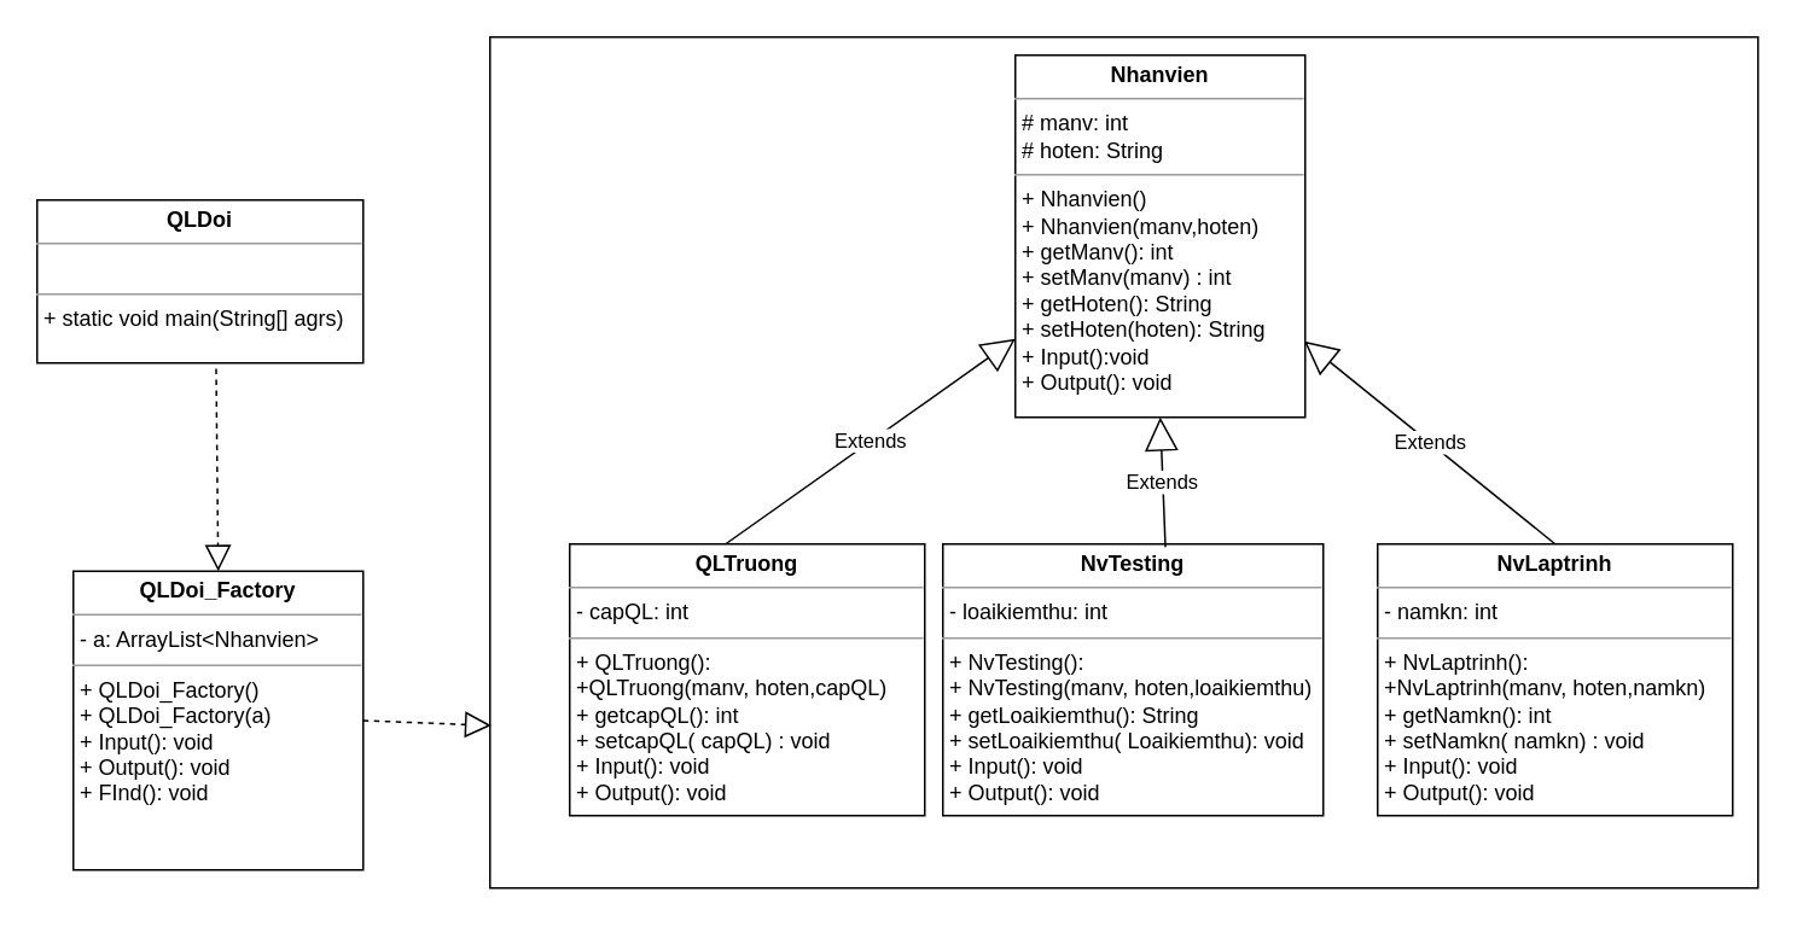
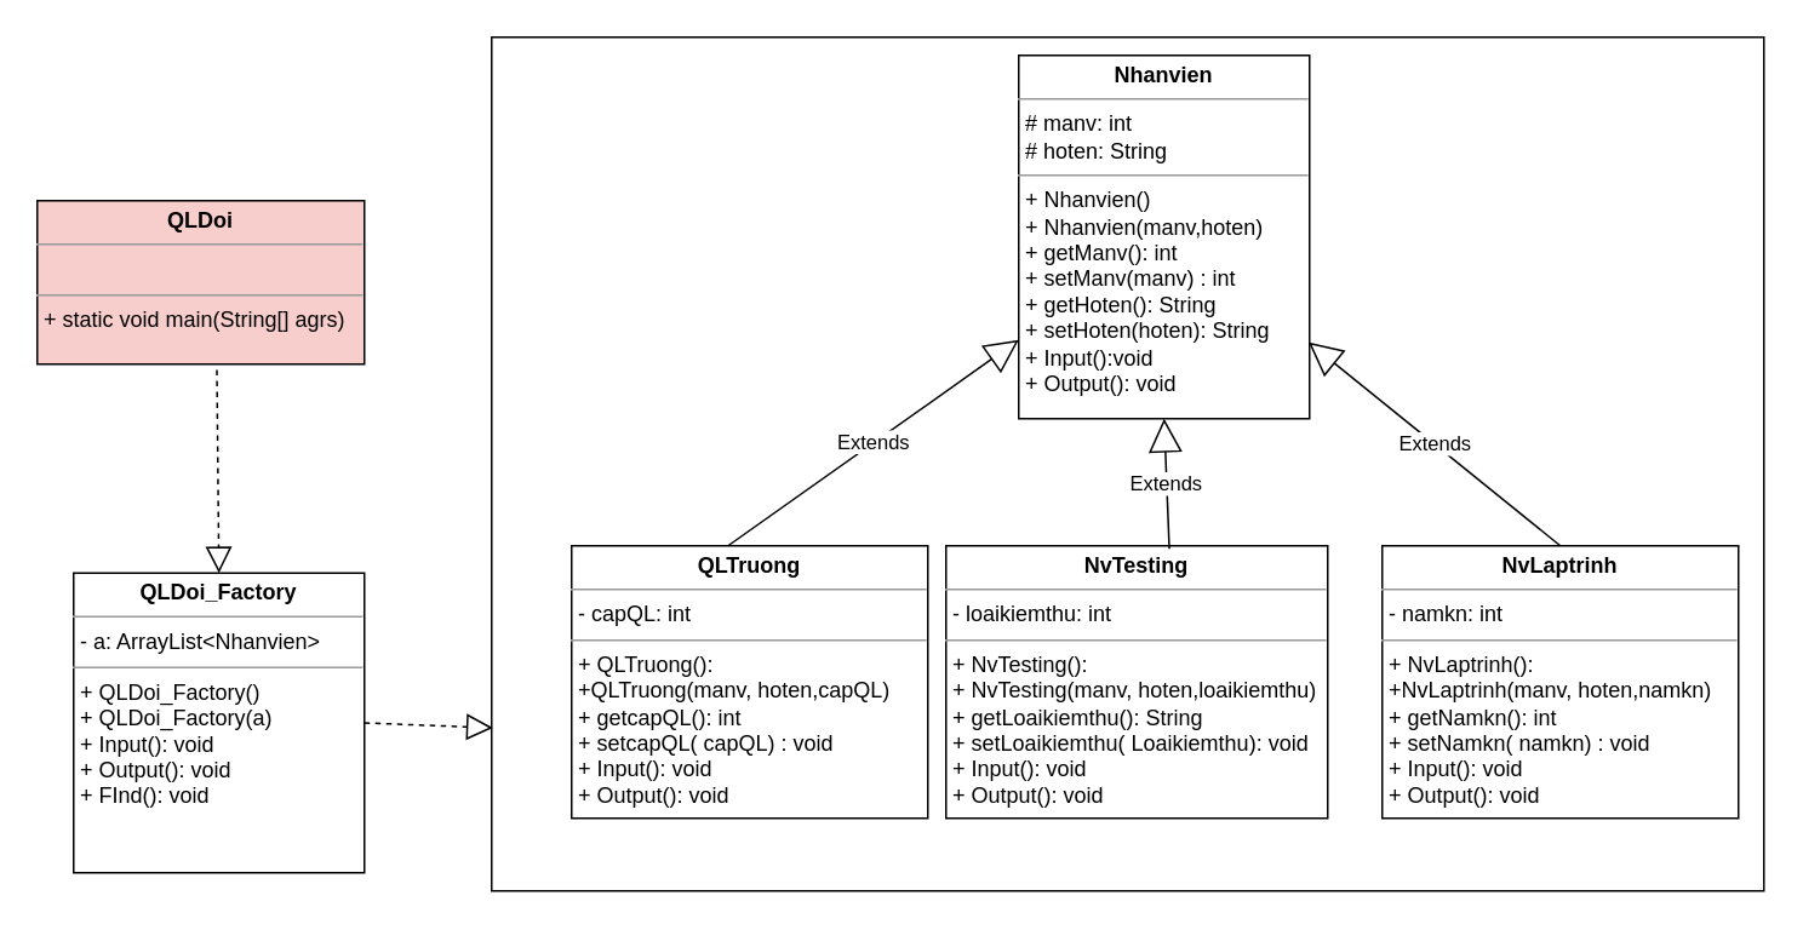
  <mxCell id="0" />
  <mxCell id="1" parent="0" />
  <mxCell id="2" value="" style="html=1;whiteSpace=wrap;" vertex="1" parent="1"><mxGeometry x="270" y="20" width="700" height="470" as="geometry" /></mxCell>
  <mxCell id="3" value="&lt;p style=&quot;margin:0px;margin-top:4px;text-align:center;&quot;&gt;&lt;b&gt;Nhanvien&lt;/b&gt;&lt;/p&gt;&lt;hr size=&quot;1&quot;&gt;&lt;p style=&quot;margin:0px;margin-left:4px;&quot;&gt;# manv: int&amp;nbsp;&lt;/p&gt;&lt;p style=&quot;margin:0px;margin-left:4px;&quot;&gt;# hoten: String&amp;nbsp;&lt;/p&gt;&lt;hr size=&quot;1&quot;&gt;&lt;p style=&quot;margin:0px;margin-left:4px;&quot;&gt;+ Nhanvien()&lt;/p&gt;&lt;p style=&quot;margin:0px;margin-left:4px;&quot;&gt;+ Nhanvien(manv,hoten)&lt;/p&gt;&lt;p style=&quot;margin:0px;margin-left:4px;&quot;&gt;+ getManv(): int&amp;nbsp;&lt;/p&gt;&lt;p style=&quot;margin:0px;margin-left:4px;&quot;&gt;+ setManv(manv) : int&lt;/p&gt;&lt;p style=&quot;margin:0px;margin-left:4px;&quot;&gt;+ getHoten(): String&lt;/p&gt;&lt;p style=&quot;margin:0px;margin-left:4px;&quot;&gt;+ setHoten(hoten): String&lt;/p&gt;&lt;p style=&quot;margin:0px;margin-left:4px;&quot;&gt;+ Input():void&lt;/p&gt;&lt;p style=&quot;margin:0px;margin-left:4px;&quot;&gt;+ Output(): void&lt;/p&gt;" style="verticalAlign=top;align=left;overflow=fill;fontSize=12;fontFamily=Helvetica;html=1;whiteSpace=wrap;" vertex="1" parent="1"><mxGeometry x="560" y="30" width="160" height="200" as="geometry" /></mxCell>
  <mxCell id="4" value="&lt;p style=&quot;margin:0px;margin-top:4px;text-align:center;&quot;&gt;&lt;b&gt;QLTruong&lt;/b&gt;&lt;/p&gt;&lt;hr size=&quot;1&quot;&gt;&lt;p style=&quot;margin:0px;margin-left:4px;&quot;&gt;- capQL: int&lt;/p&gt;&lt;hr size=&quot;1&quot;&gt;&lt;p style=&quot;margin:0px;margin-left:4px;&quot;&gt;+ QLTruong():&lt;/p&gt;&lt;p style=&quot;margin:0px;margin-left:4px;&quot;&gt;+QLTruong(manv, hoten,capQL)&lt;/p&gt;&lt;p style=&quot;margin:0px;margin-left:4px;&quot;&gt;+ getcapQL(): int&lt;/p&gt;&lt;p style=&quot;margin:0px;margin-left:4px;&quot;&gt;+ setcapQL( capQL) : void&lt;/p&gt;&lt;p style=&quot;margin:0px;margin-left:4px;&quot;&gt;+ Input(): void&lt;/p&gt;&lt;p style=&quot;margin:0px;margin-left:4px;&quot;&gt;+ Output(): void&lt;/p&gt;&lt;p style=&quot;margin:0px;margin-left:4px;&quot;&gt;&lt;br&gt;&lt;/p&gt;" style="verticalAlign=top;align=left;overflow=fill;fontSize=12;fontFamily=Helvetica;html=1;whiteSpace=wrap;" vertex="1" parent="1"><mxGeometry x="314" y="300" width="196" height="150" as="geometry" /></mxCell>
  <mxCell id="5" value="&lt;p style=&quot;margin:0px;margin-top:4px;text-align:center;&quot;&gt;&lt;b&gt;NvTesting&lt;/b&gt;&lt;/p&gt;&lt;hr size=&quot;1&quot;&gt;&lt;p style=&quot;margin:0px;margin-left:4px;&quot;&gt;- loaikiemthu: int&lt;/p&gt;&lt;hr size=&quot;1&quot;&gt;&lt;p style=&quot;margin:0px;margin-left:4px;&quot;&gt;+ NvTesting():&lt;/p&gt;&lt;p style=&quot;margin:0px;margin-left:4px;&quot;&gt;+ NvTesting(manv, hoten,loaikiemthu)&lt;/p&gt;&lt;p style=&quot;margin:0px;margin-left:4px;&quot;&gt;+ getLoaikiemthu(): String&lt;/p&gt;&lt;p style=&quot;margin:0px;margin-left:4px;&quot;&gt;+ setLoaikiemthu( Loaikiemthu): void&lt;/p&gt;&lt;p style=&quot;margin:0px;margin-left:4px;&quot;&gt;+ Input(): void&lt;/p&gt;&lt;p style=&quot;margin:0px;margin-left:4px;&quot;&gt;+ Output(): void&lt;/p&gt;&lt;p style=&quot;margin:0px;margin-left:4px;&quot;&gt;&lt;br&gt;&lt;/p&gt;" style="verticalAlign=top;align=left;overflow=fill;fontSize=12;fontFamily=Helvetica;html=1;whiteSpace=wrap;" vertex="1" parent="1"><mxGeometry x="520" y="300" width="210" height="150" as="geometry" /></mxCell>
  <mxCell id="6" value="&lt;p style=&quot;margin:0px;margin-top:4px;text-align:center;&quot;&gt;&lt;b&gt;NvLaptrinh&lt;/b&gt;&lt;/p&gt;&lt;hr size=&quot;1&quot;&gt;&lt;p style=&quot;margin:0px;margin-left:4px;&quot;&gt;- namkn: int&lt;/p&gt;&lt;hr size=&quot;1&quot;&gt;&lt;p style=&quot;margin:0px;margin-left:4px;&quot;&gt;+ NvLaptrinh():&lt;/p&gt;&lt;p style=&quot;margin:0px;margin-left:4px;&quot;&gt;+NvLaptrinh(manv, hoten,namkn)&lt;/p&gt;&lt;p style=&quot;margin:0px;margin-left:4px;&quot;&gt;+ getNamkn(): int&lt;/p&gt;&lt;p style=&quot;margin:0px;margin-left:4px;&quot;&gt;+ setNamkn( namkn) : void&lt;/p&gt;&lt;p style=&quot;margin:0px;margin-left:4px;&quot;&gt;+ Input(): void&lt;/p&gt;&lt;p style=&quot;margin:0px;margin-left:4px;&quot;&gt;+ Output(): void&lt;/p&gt;&lt;p style=&quot;margin:0px;margin-left:4px;&quot;&gt;&lt;br&gt;&lt;/p&gt;" style="verticalAlign=top;align=left;overflow=fill;fontSize=12;fontFamily=Helvetica;html=1;whiteSpace=wrap;" vertex="1" parent="1"><mxGeometry x="760" y="300" width="196" height="150" as="geometry" /></mxCell>
- <mxCell id="7" value="&lt;p style=&quot;margin:0px;margin-top:4px;text-align:center;&quot;&gt;&lt;b&gt;QLDoi&lt;/b&gt;&lt;/p&gt;&lt;hr size=&quot;1&quot;&gt;&lt;p style=&quot;margin:0px;margin-left:4px;&quot;&gt;&lt;br&gt;&lt;/p&gt;&lt;hr size=&quot;1&quot;&gt;&lt;p style=&quot;margin:0px;margin-left:4px;&quot;&gt;+ static void main(String[] agrs)&lt;/p&gt;" style="verticalAlign=top;align=left;overflow=fill;fontSize=12;fontFamily=Helvetica;html=1;whiteSpace=wrap;" vertex="1" parent="1"><mxGeometry x="20" y="110" width="180" height="90" as="geometry" /></mxCell>
+ <mxCell id="7" value="&lt;p style=&quot;margin:0px;margin-top:4px;text-align:center;&quot;&gt;&lt;b&gt;QLDoi&lt;/b&gt;&lt;/p&gt;&lt;hr size=&quot;1&quot;&gt;&lt;p style=&quot;margin:0px;margin-left:4px;&quot;&gt;&lt;br&gt;&lt;/p&gt;&lt;hr size=&quot;1&quot;&gt;&lt;p style=&quot;margin:0px;margin-left:4px;&quot;&gt;+ static void main(String[] agrs)&lt;/p&gt;" style="verticalAlign=top;align=left;overflow=fill;fontSize=12;fontFamily=Helvetica;html=1;whiteSpace=wrap;fillColor=#f8cecc;" vertex="1" parent="1"><mxGeometry x="20" y="110" width="180" height="90" as="geometry" /></mxCell>
  <mxCell id="8" value="&lt;p style=&quot;margin:0px;margin-top:4px;text-align:center;&quot;&gt;&lt;b&gt;QLDoi_Factory&lt;/b&gt;&lt;/p&gt;&lt;hr size=&quot;1&quot;&gt;&lt;p style=&quot;margin:0px;margin-left:4px;&quot;&gt;- a: ArrayList&amp;lt;Nhanvien&amp;gt;&lt;/p&gt;&lt;hr size=&quot;1&quot;&gt;&lt;p style=&quot;margin:0px;margin-left:4px;&quot;&gt;+ QLDoi_Factory()&lt;/p&gt;&lt;p style=&quot;margin:0px;margin-left:4px;&quot;&gt;+ QLDoi_Factory(a)&lt;/p&gt;&lt;p style=&quot;margin:0px;margin-left:4px;&quot;&gt;+ Input(): void&lt;/p&gt;&lt;p style=&quot;margin:0px;margin-left:4px;&quot;&gt;+ Output(): void&lt;/p&gt;&lt;p style=&quot;margin:0px;margin-left:4px;&quot;&gt;+ FInd(): void&lt;/p&gt;" style="verticalAlign=top;align=left;overflow=fill;fontSize=12;fontFamily=Helvetica;html=1;whiteSpace=wrap;" vertex="1" parent="1"><mxGeometry x="40" y="315" width="160" height="165" as="geometry" /></mxCell>
  <mxCell id="9" value="Extends" style="endArrow=block;endSize=16;endFill=0;html=1;rounded=0;exitX=0.439;exitY=0;exitDx=0;exitDy=0;exitPerimeter=0;" edge="1" parent="1" source="4" target="3"><mxGeometry width="160" relative="1" as="geometry"><mxPoint x="310" y="260" as="sourcePoint" /><mxPoint x="470" y="260" as="targetPoint" /></mxGeometry></mxCell>
  <mxCell id="10" value="Extends" style="endArrow=block;endSize=16;endFill=0;html=1;rounded=0;exitX=0.585;exitY=0.011;exitDx=0;exitDy=0;exitPerimeter=0;entryX=0.5;entryY=1;entryDx=0;entryDy=0;" edge="1" parent="1" source="5" target="3"><mxGeometry width="160" relative="1" as="geometry"><mxPoint x="410" y="310" as="sourcePoint" /><mxPoint x="570" y="197" as="targetPoint" /></mxGeometry></mxCell>
  <mxCell id="11" value="Extends" style="endArrow=block;endSize=16;endFill=0;html=1;rounded=0;exitX=0.5;exitY=0;exitDx=0;exitDy=0;entryX=0.997;entryY=0.79;entryDx=0;entryDy=0;entryPerimeter=0;" edge="1" parent="1" source="6" target="3"><mxGeometry width="160" relative="1" as="geometry"><mxPoint x="420" y="320" as="sourcePoint" /><mxPoint x="580" y="207" as="targetPoint" /></mxGeometry></mxCell>
  <mxCell id="12" value="" style="endArrow=block;dashed=1;endFill=0;endSize=12;html=1;rounded=0;entryX=0.5;entryY=0;entryDx=0;entryDy=0;exitX=0.549;exitY=1.036;exitDx=0;exitDy=0;exitPerimeter=0;" edge="1" parent="1" source="7" target="8"><mxGeometry width="160" relative="1" as="geometry"><mxPoint x="80" y="240" as="sourcePoint" /><mxPoint x="240" y="240" as="targetPoint" /></mxGeometry></mxCell>
  <mxCell id="13" value="" style="endArrow=block;dashed=1;endFill=0;endSize=12;html=1;rounded=0;entryX=0.001;entryY=0.809;entryDx=0;entryDy=0;exitX=1;exitY=0.5;exitDx=0;exitDy=0;entryPerimeter=0;" edge="1" parent="1" source="8" target="2"><mxGeometry width="160" relative="1" as="geometry"><mxPoint x="129" y="213" as="sourcePoint" /><mxPoint x="130" y="325" as="targetPoint" /></mxGeometry></mxCell>
